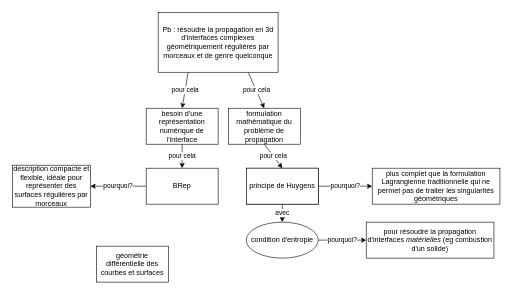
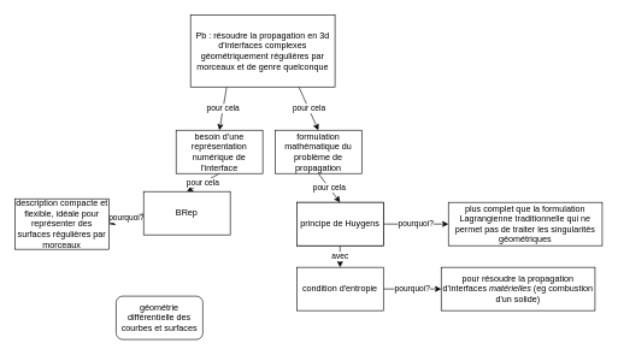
  <mxCell id="0" />
  <mxCell id="1" parent="0" />
  <mxCell id="2" value="pour cela" style="rounded=0;orthogonalLoop=1;jettySize=auto;html=1;exitX=0.25;exitY=1;exitDx=0;exitDy=0;entryX=0.5;entryY=0;entryDx=0;entryDy=0;" parent="1" source="4" target="6" edge="1"><mxGeometry relative="1" as="geometry" /></mxCell>
  <mxCell id="3" value="pour cela" style="edgeStyle=none;rounded=0;orthogonalLoop=1;jettySize=auto;html=1;exitX=0.75;exitY=1;exitDx=0;exitDy=0;entryX=0.5;entryY=0;entryDx=0;entryDy=0;" parent="1" source="4" target="12" edge="1"><mxGeometry relative="1" as="geometry" /></mxCell>
  <mxCell id="4" value="Pb : résoudre la propagation en 3d d'interfaces complexes géométriquement régulières par morceaux et de genre quelconque" style="rounded=0;whiteSpace=wrap;html=1;" parent="1" vertex="1"><mxGeometry x="263" y="20" width="200" height="100" as="geometry" /></mxCell>
  <mxCell id="5" value="pour cela" style="edgeStyle=none;rounded=0;orthogonalLoop=1;jettySize=auto;html=1;exitX=0.5;exitY=1;exitDx=0;exitDy=0;entryX=0.5;entryY=0;entryDx=0;entryDy=0;" parent="1" source="6" target="8" edge="1"><mxGeometry relative="1" as="geometry" /></mxCell>
  <mxCell id="6" value="besoin d'une représentation numérique de l'interface" style="rounded=0;whiteSpace=wrap;html=1;" parent="1" vertex="1"><mxGeometry x="243" y="180" width="120" height="60" as="geometry" /></mxCell>
  <mxCell id="7" value="pourquoi?" style="edgeStyle=none;rounded=0;orthogonalLoop=1;jettySize=auto;html=1;exitX=0;exitY=0.5;exitDx=0;exitDy=0;entryX=1;entryY=0.5;entryDx=0;entryDy=0;" parent="1" source="8" target="10" edge="1"><mxGeometry relative="1" as="geometry" /></mxCell>
- <mxCell id="8" value="BRep" style="rounded=0;whiteSpace=wrap;html=1;" parent="1" vertex="1"><mxGeometry x="243" y="280" width="120" height="60" as="geometry" /></mxCell>
- <mxCell id="9" value="géométrie différentielle des courbes et surfaces" style="rounded=0;whiteSpace=wrap;html=1;" parent="1" vertex="1"><mxGeometry x="160" y="410" width="120" height="60" as="geometry" /></mxCell>
+ <mxCell id="8" value="BRep" style="rounded=0;whiteSpace=wrap;html=1;" parent="1" vertex="1"><mxGeometry x="198" y="265" width="120" height="60" as="geometry" /></mxCell>
+ <mxCell id="9" value="géométrie différentielle des courbes et surfaces" style="whiteSpace=wrap;html=1;rounded=1;" parent="1" vertex="1"><mxGeometry x="160" y="410" width="120" height="60" as="geometry" /></mxCell>
  <mxCell id="10" value="description compacte et flexible, idéale pour représenter des surfaces régulières par morceaux" style="rounded=0;whiteSpace=wrap;html=1;" parent="1" vertex="1"><mxGeometry x="20" y="275" width="130" height="70" as="geometry" /></mxCell>
  <mxCell id="11" value="pour cela" style="edgeStyle=none;rounded=0;orthogonalLoop=1;jettySize=auto;html=1;exitX=0.5;exitY=1;exitDx=0;exitDy=0;entryX=0.5;entryY=0;entryDx=0;entryDy=0;" parent="1" source="12" target="14" edge="1"><mxGeometry relative="1" as="geometry" /></mxCell>
  <mxCell id="12" value="formulation mathématique du problème de propagation" style="rounded=0;whiteSpace=wrap;html=1;" parent="1" vertex="1"><mxGeometry x="380" y="180" width="120" height="60" as="geometry" /></mxCell>
  <mxCell id="13" value="pourquoi?" style="edgeStyle=none;rounded=0;orthogonalLoop=1;jettySize=auto;html=1;exitX=1;exitY=0.5;exitDx=0;exitDy=0;entryX=0;entryY=0.5;entryDx=0;entryDy=0;" parent="1" source="14" target="15" edge="1"><mxGeometry relative="1" as="geometry" /></mxCell>
  <mxCell id="14" value="principe de Huygens" style="rounded=0;whiteSpace=wrap;html=1;" parent="1" vertex="1"><mxGeometry x="410" y="280" width="120" height="60" as="geometry" /></mxCell>
  <mxCell id="15" value="plus complet que la formulation Lagrangienne traditionnelle qui ne permet pas de traiter les singularités géométriques" style="rounded=0;whiteSpace=wrap;html=1;" parent="1" vertex="1"><mxGeometry x="620" y="280" width="213" height="60" as="geometry" /></mxCell>
  <mxCell id="16" value="avec" style="edgeStyle=orthogonalEdgeStyle;rounded=0;orthogonalLoop=1;jettySize=auto;html=1;exitX=0.5;exitY=1;exitDx=0;exitDy=0;entryX=0.5;entryY=0;entryDx=0;entryDy=0;" edge="1" parent="1" source="17" target="19"><mxGeometry relative="1" as="geometry" /></mxCell>
  <mxCell id="17" value="principe de Huygens" style="rounded=0;whiteSpace=wrap;html=1;" vertex="1" parent="1"><mxGeometry x="410" y="280" width="120" height="60" as="geometry" /></mxCell>
  <mxCell id="18" value="pourquoi?" style="edgeStyle=orthogonalEdgeStyle;rounded=0;orthogonalLoop=1;jettySize=auto;html=1;exitX=1;exitY=0.5;exitDx=0;exitDy=0;entryX=0;entryY=0.5;entryDx=0;entryDy=0;" edge="1" parent="1" source="19" target="20"><mxGeometry relative="1" as="geometry" /></mxCell>
- <mxCell id="19" value="condition d'entropie" style="ellipse;whiteSpace=wrap;html=1;" vertex="1" parent="1"><mxGeometry x="410" y="370" width="120" height="60" as="geometry" /></mxCell>
+ <mxCell id="19" value="condition d'entropie" style="rounded=0;whiteSpace=wrap;html=1;" vertex="1" parent="1"><mxGeometry x="410" y="370" width="120" height="60" as="geometry" /></mxCell>
  <mxCell id="20" value="pour résoudre la propagation d'interfaces &lt;i&gt;matérielles &lt;/i&gt;(eg combustion d'un solide)" style="rounded=0;whiteSpace=wrap;html=1;" vertex="1" parent="1"><mxGeometry x="610" y="370" width="213" height="60" as="geometry" /></mxCell>
